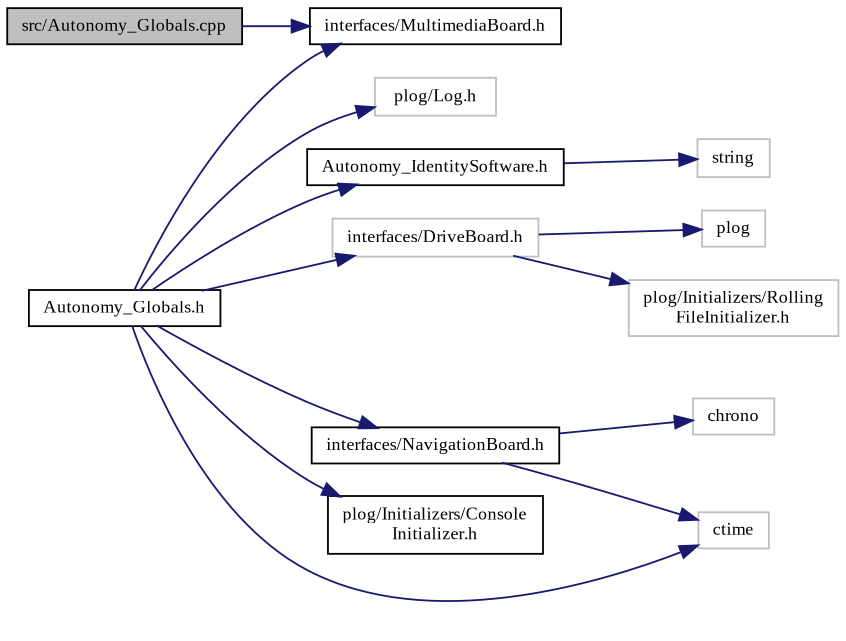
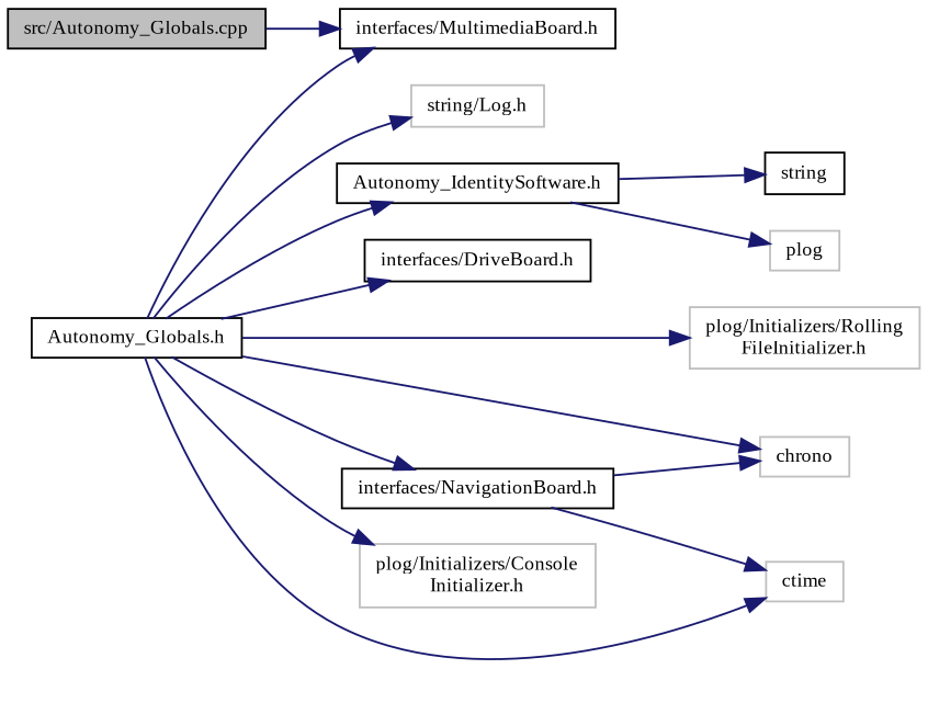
  digraph {
    fontname="Liberation Serif"
    rankdir=LR
    node [color=grey75 fillcolor=white fontname="Liberation Serif" fontsize=10 shape=record style=filled]
    edge [color=midnightblue fontname="Liberation Serif" fontsize=10 labelfontname=Helvetica labelfontsize=10 style=solid]
    n1 [color=black fillcolor=grey75 fontcolor=black height=0.2 label="src/Autonomy_Globals.cpp" width=0.4]
    n2 [color=black height=0.2 label="interfaces/MultimediaBoard.h" width=0.4]
    n3 [color=black height=0.2 label="Autonomy_Globals.h" width=0.4]
    n4 [color=black height=0.2 label="Autonomy_IdentitySoftware.h" width=0.4]
-   n5 [height=0.2 label="interfaces/DriveBoard.h" width=0.4]
+   n5 [color=black height=0.2 label="interfaces/DriveBoard.h" width=0.4]
    n6 [color=black height=0.2 label="interfaces/NavigationBoard.h" width=0.4]
    n7 [height=0.2 label=chrono width=0.4]
    n8 [height=0.2 label=ctime width=0.4]
-   n9 [color=black height=0.2 label="plog/Initializers/Console\lInitializer.h" width=0.4]
+   n9 [height=0.2 label="plog/Initializers/Console\lInitializer.h" width=0.4]
    n10 [height=0.2 label="plog/Initializers/Rolling\lFileInitializer.h" width=0.4]
-   n11 [height=0.2 label="plog/Log.h" width=0.4]
-   n12 [height=0.2 label=string width=0.4]
+   n11 [height=0.2 label="string/Log.h" width=0.4]
+   n12 [color=black height=0.2 label=string width=0.4]
    n13 [height=0.2 label=plog width=0.4]
    n1 -> n2
    n3 -> n2
    n3 -> n4
    n3 -> n5
    n3 -> n6
+   n3 -> n7
    n3 -> n8
    n3 -> n9
-   n5 -> n10
+   n3 -> n10
    n3 -> n11
    n4 -> n12
-   n5 -> n13
+   n4 -> n13
    n6 -> n7
    n6 -> n8
  }
